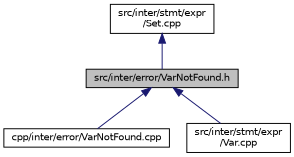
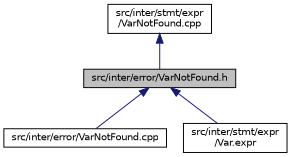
  digraph {
    node [color=black fillcolor=white fontname=Helvetica fontsize=10 shape=record style=filled]
    edge [color=midnightblue dir=back fontname=Helvetica fontsize=10 labelfontname=Helvetica labelfontsize=10 style=solid]
    n1 [fillcolor=grey75 fontcolor=black height=0.2 label="src/inter/error/VarNotFound.h" width=0.4]
-   n2 [height=0.2 label="cpp/inter/error/VarNotFound.cpp" width=0.4]
-   n3 [height=0.2 label="src/inter/stmt/expr\l/Var.cpp" width=0.4]
-   n4 [height=0.2 label="src/inter/stmt/expr\l/Set.cpp" width=0.4]
+   n2 [height=0.2 label="src/inter/error/VarNotFound.cpp" width=0.4]
+   n3 [height=0.2 label="src/inter/stmt/expr\l/Var.expr" width=0.4]
+   n4 [height=0.2 label="src/inter/stmt/expr\l/VarNotFound.cpp" width=0.4]
    n1 -> n2
    n1 -> n3
    n4 -> n1
  }
